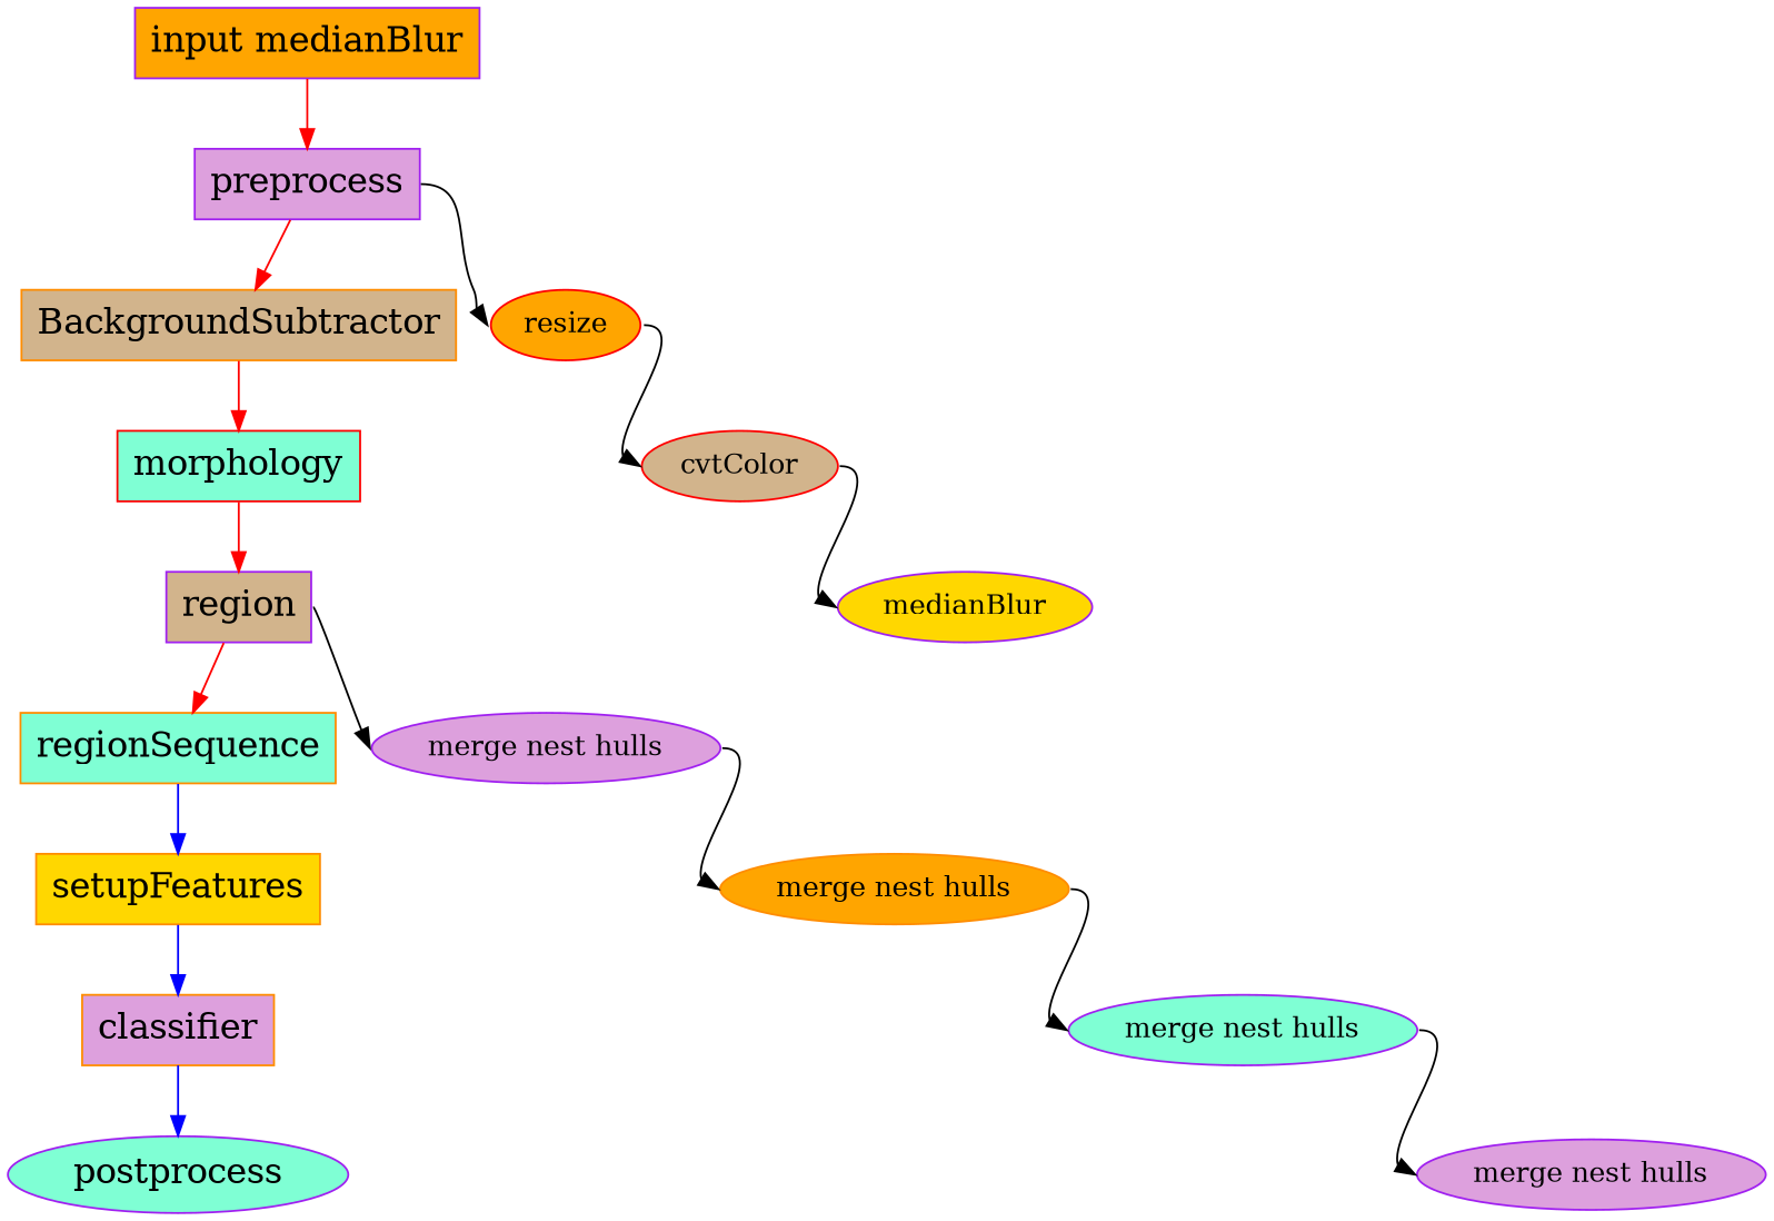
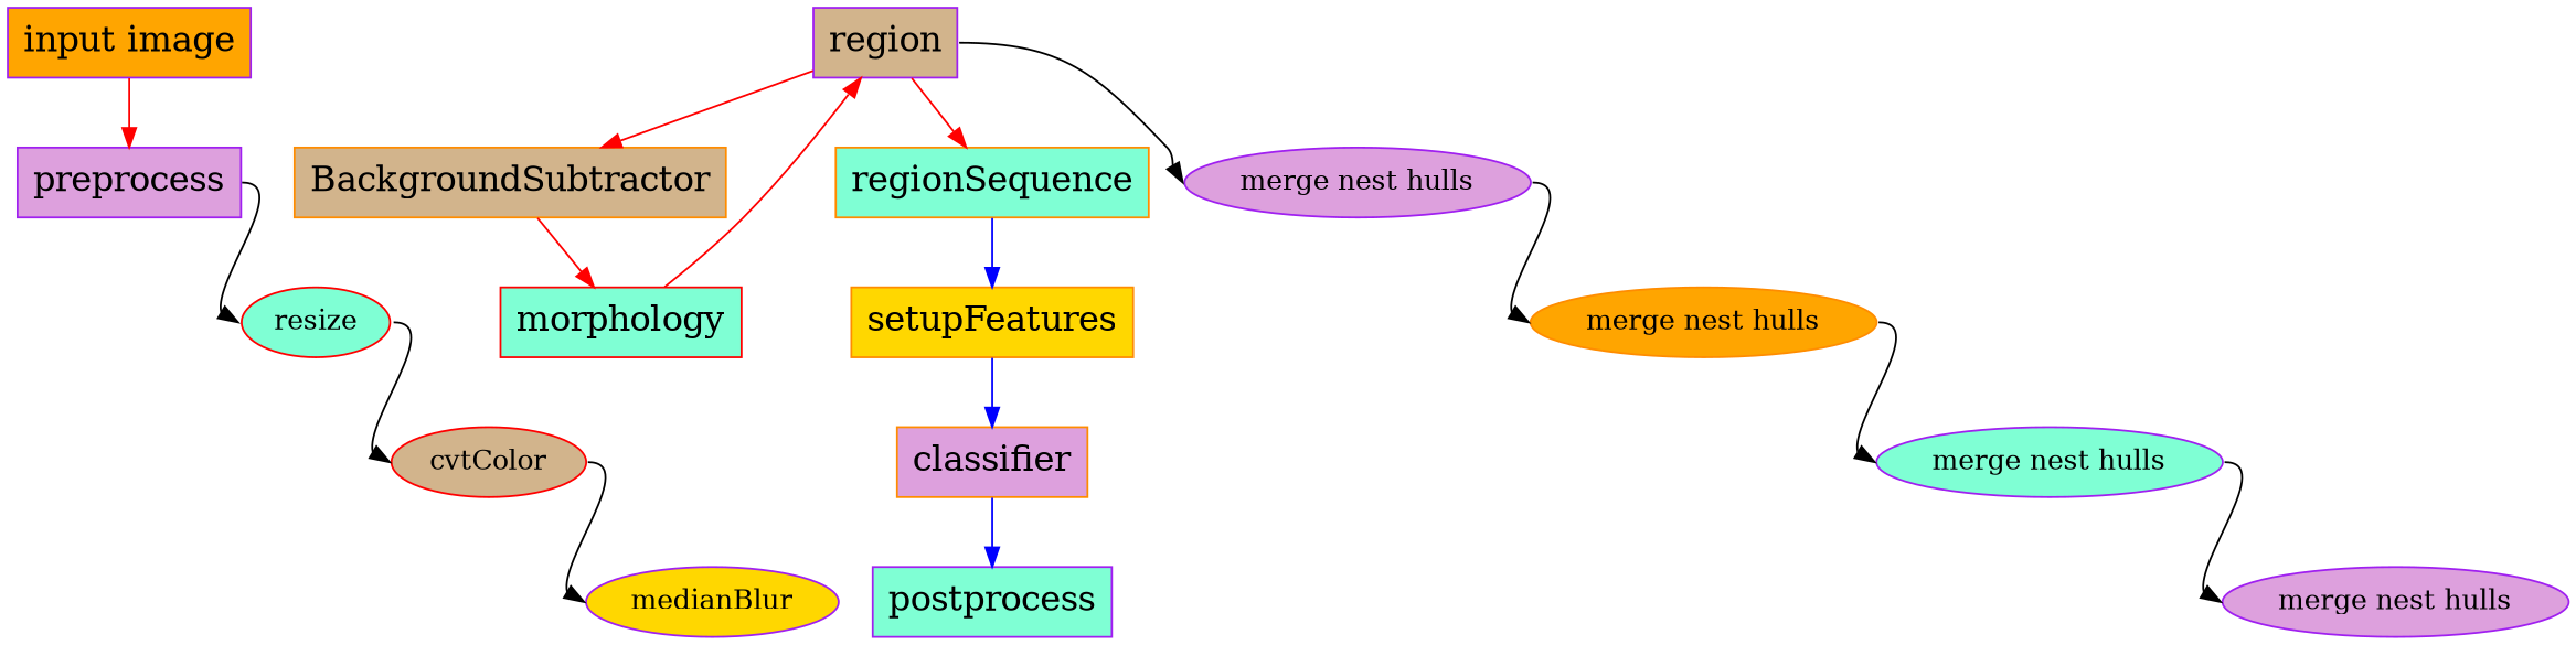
  digraph {
    node [color=purple fillcolor=plum style=filled fontsize=18 shape=box]
-   resize [color=red fillcolor=orange fontsize="" shape=""]
+   resize [color=red fillcolor=aquamarine fontsize="" shape=""]
    cvtColor [color=red fillcolor=tan fontsize="" shape=""]
    medianBlur [fillcolor=gold fontsize="" shape=""]
    n4 [label="merge nest hulls" fontsize="" shape=""]
    n5 [color=darkorange fillcolor=orange label="merge nest hulls" fontsize="" shape=""]
    n6 [fillcolor=aquamarine label="merge nest hulls" fontsize="" shape=""]
    n7 [label="merge nest hulls" fontsize="" shape=""]
-   n8 [fillcolor=orange label="input medianBlur"]
+   n8 [fillcolor=orange label="input image"]
    preprocess
    BackgroundSubtractor [color=darkorange fillcolor=tan]
    morphology [color=red fillcolor=aquamarine]
    region [fillcolor=tan]
    regionSequence [color=darkorange fillcolor=aquamarine]
    setupFeatures [color=darkorange fillcolor=gold]
    classifier [color=darkorange]
-   postprocess [fillcolor=aquamarine shape=ellipse]
+   postprocess [fillcolor=aquamarine]
    subgraph sub_1 {
      resize
      cvtColor
      medianBlur
    }
    subgraph sub_2 {
      n4
      n5
      n6
      n7
    }
    resize -> cvtColor [headport=w tailport=e]
    cvtColor -> medianBlur [headport=w tailport=e]
    n4 -> n5 [headport=w tailport=e]
    n5 -> n6 [headport=w tailport=e]
    n6 -> n7 [headport=w tailport=e]
    n8 -> preprocess [color=red]
    preprocess -> resize [headport=w tailport=e]
-   preprocess -> BackgroundSubtractor [color=red]
+   region -> BackgroundSubtractor [color=red]
    BackgroundSubtractor -> morphology [color=red]
    morphology -> region [color=red]
    region -> n4 [headport=w tailport=e]
    region -> regionSequence [color=red]
    regionSequence -> setupFeatures [color=blue]
    setupFeatures -> classifier [color=blue]
    classifier -> postprocess [color=blue]
  }
